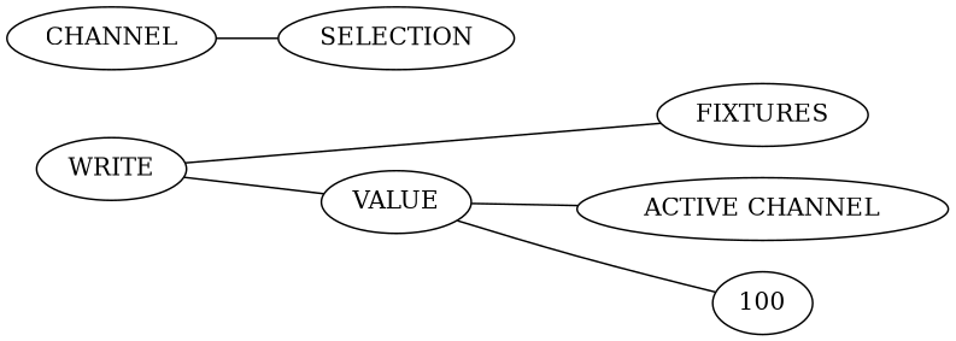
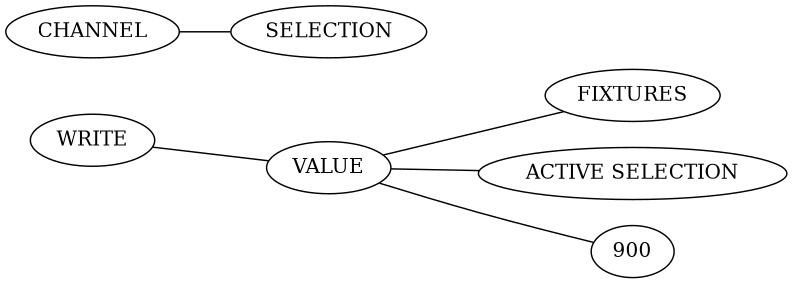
  strict graph {
    rankdir=LR
    WRITE
    FIXTURES
    VALUE
    n4 [label=SELECTION]
    CHANNEL
-   "ACTIVE SELECTION" [label="ACTIVE CHANNEL"]
-   100
-   WRITE -- FIXTURES
+   "ACTIVE SELECTION"
+   100 [label=900]
+   VALUE -- FIXTURES
    WRITE -- VALUE
    VALUE -- "ACTIVE SELECTION"
    VALUE -- 100
    CHANNEL -- n4
  }
